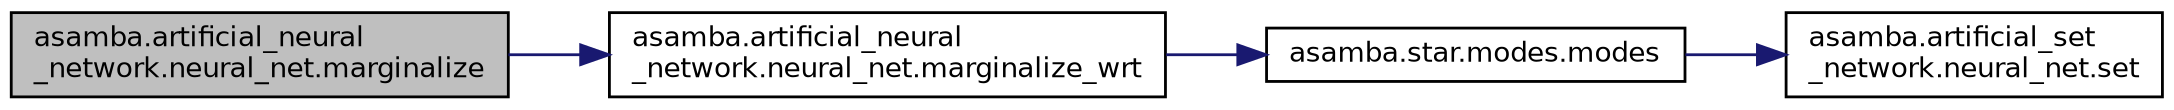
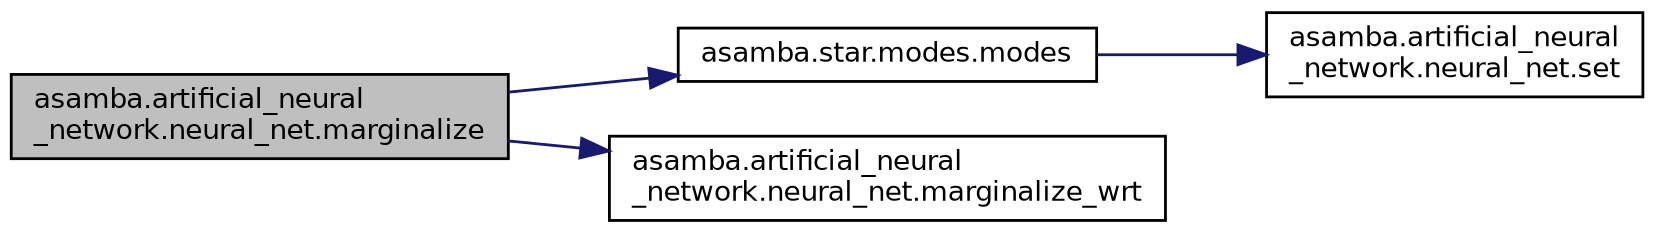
  digraph {
    rankdir=LR
    node [color=black fillcolor=white fontname=Helvetica fontsize=10 shape=record style=filled]
    edge [color=midnightblue fontname=Helvetica fontsize=10 labelfontname=Helvetica labelfontsize=10 style=solid]
    n1 [fillcolor=grey75 fontcolor=black height=0.2 label="asamba.artificial_neural\l_network.neural_net.marginalize" width=0.4]
    n2 [height=0.2 label="asamba.star.modes.modes" width=0.4]
    n3 [height=0.2 label="asamba.artificial_neural\l_network.neural_net.marginalize_wrt" width=0.4]
-   n4 [height=0.2 label="asamba.artificial_set\l_network.neural_net.set" width=0.4]
-   n3 -> n2
+   n4 [height=0.2 label="asamba.artificial_neural\l_network.neural_net.set" width=0.4]
+   n1 -> n2
    n1 -> n3
    n2 -> n4
  }
